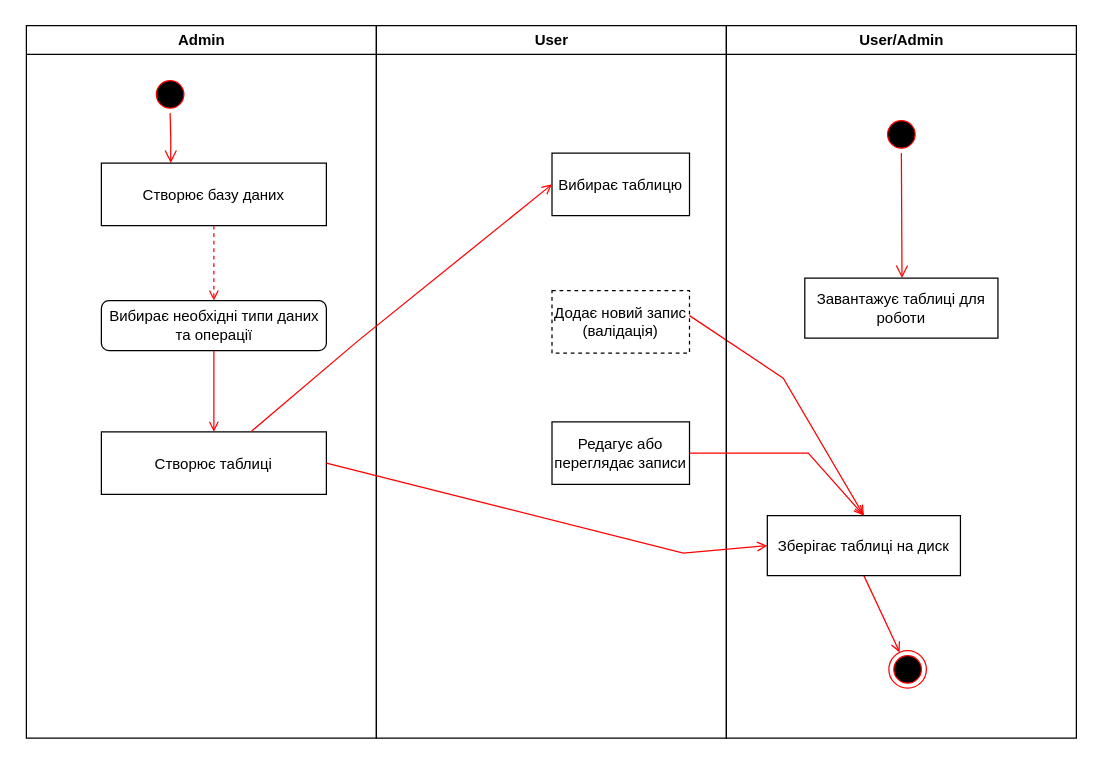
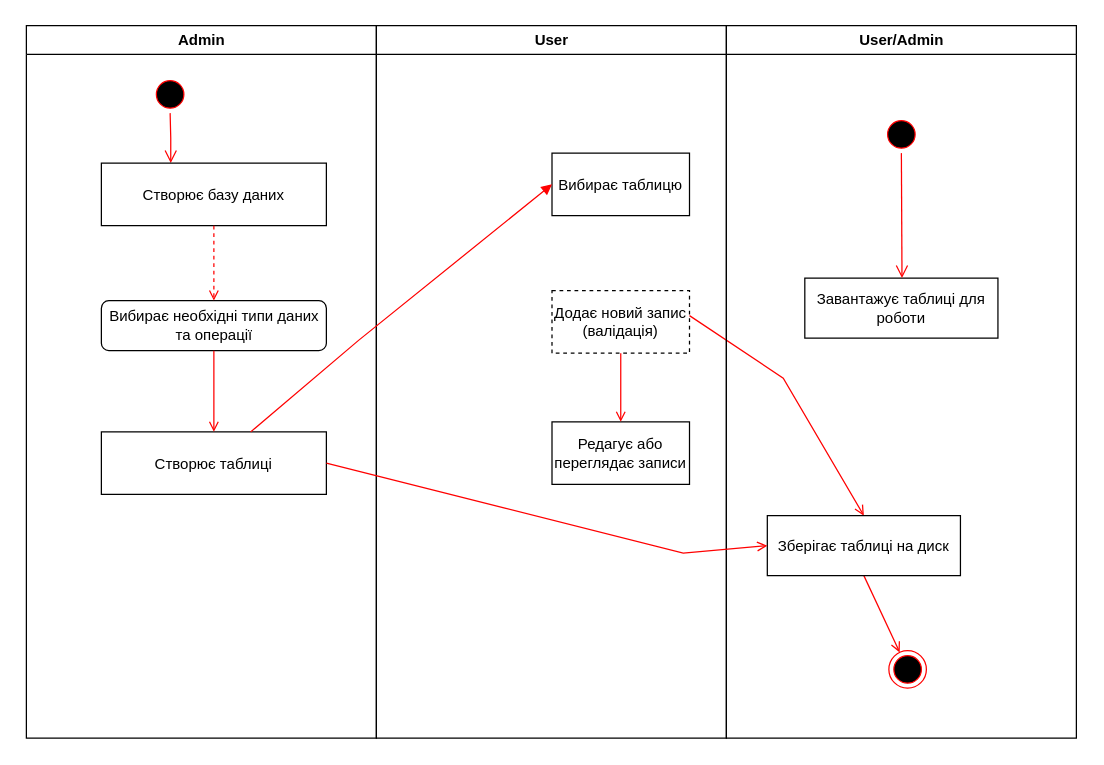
  <mxCell id="0" />
  <mxCell id="1" parent="0" />
  <mxCell id="2" value="Admin" style="swimlane;whiteSpace=wrap" parent="1" vertex="1"><mxGeometry x="20.5" y="20" width="280" height="570" as="geometry" /></mxCell>
  <mxCell id="3" value="" style="ellipse;shape=startState;fillColor=#000000;strokeColor=#ff0000;" parent="2" vertex="1"><mxGeometry x="100" y="40" width="30" height="30" as="geometry" /></mxCell>
  <mxCell id="4" value="" style="edgeStyle=elbowEdgeStyle;elbow=horizontal;verticalAlign=bottom;endArrow=open;endSize=8;strokeColor=#FF0000;endFill=1;rounded=0" parent="2" source="3" target="5" edge="1"><mxGeometry x="100" y="40" as="geometry"><mxPoint x="115" y="110" as="targetPoint" /></mxGeometry></mxCell>
  <mxCell id="5" value="Створює базу даних" style="" parent="2" vertex="1"><mxGeometry x="60" y="110" width="180" height="50" as="geometry" /></mxCell>
  <mxCell id="6" value="Вибирає необхідні типи даних та операції" style="whiteSpace=wrap;rounded=1;" parent="2" vertex="1"><mxGeometry x="60" y="220" width="180" height="40" as="geometry" /></mxCell>
  <mxCell id="7" value="" style="endArrow=open;strokeColor=#FF0000;endFill=1;rounded=0;dashed=1;" parent="2" source="5" target="6" edge="1"><mxGeometry relative="1" as="geometry" /></mxCell>
  <mxCell id="8" value="Створює таблиці" style="" parent="2" vertex="1"><mxGeometry x="60" y="325" width="180" height="50" as="geometry" /></mxCell>
  <mxCell id="9" value="" style="endArrow=open;strokeColor=#FF0000;endFill=1;rounded=0" parent="2" source="6" target="8" edge="1"><mxGeometry relative="1" as="geometry" /></mxCell>
  <mxCell id="10" value="User" style="swimlane;whiteSpace=wrap" parent="1" vertex="1"><mxGeometry x="300.5" y="20" width="280" height="570" as="geometry" /></mxCell>
  <mxCell id="11" value="Вибирає таблицю" style="" parent="10" vertex="1"><mxGeometry x="140.5" y="102" width="110" height="50" as="geometry" /></mxCell>
  <mxCell id="12" value="Додає новий запис (валідація)" style="whiteSpace=wrap;dashed=1;" parent="10" vertex="1"><mxGeometry x="140.5" y="212" width="110" height="50" as="geometry" /></mxCell>
  <mxCell id="13" value="Редагує або переглядає записи" style="whiteSpace=wrap;" parent="10" vertex="1"><mxGeometry x="140.5" y="317" width="110" height="50" as="geometry" /></mxCell>
+ <mxCell id="14" value="" style="endArrow=open;strokeColor=#FF0000;endFill=1;rounded=0" parent="10" source="12" target="13" edge="1"><mxGeometry relative="1" as="geometry" /></mxCell>
  <mxCell id="15" value="" style="endArrow=open;strokeColor=#FF0000;endFill=1;rounded=0;exitX=1;exitY=0.5;exitDx=0;exitDy=0;entryX=0.5;entryY=0;entryDx=0;entryDy=0;" edge="1" parent="10" target="19"><mxGeometry relative="1" as="geometry"><mxPoint x="250.5" y="232" as="sourcePoint" /><mxPoint x="424.5" y="272" as="targetPoint" /><Array as="points"><mxPoint x="325.5" y="282" /></Array></mxGeometry></mxCell>
  <mxCell id="16" value="User/Admin" style="swimlane;whiteSpace=wrap" parent="1" vertex="1"><mxGeometry x="580.5" y="20" width="280" height="570" as="geometry" /></mxCell>
  <mxCell id="17" value="" style="ellipse;shape=endState;fillColor=#000000;strokeColor=#ff0000" parent="16" vertex="1"><mxGeometry x="130" y="500" width="30" height="30" as="geometry" /></mxCell>
  <mxCell id="18" value="" style="endArrow=open;strokeColor=#FF0000;endFill=1;rounded=0;exitX=0.5;exitY=1;exitDx=0;exitDy=0;" parent="16" source="19" target="17" edge="1"><mxGeometry relative="1" as="geometry"><mxPoint x="145" y="455" as="sourcePoint" /></mxGeometry></mxCell>
  <mxCell id="19" value="Зберігає таблиці на диск" style="" vertex="1" parent="16"><mxGeometry x="32.75" y="392" width="154.5" height="48" as="geometry" /></mxCell>
  <mxCell id="20" value="Завантажує таблиці для роботи" style="whiteSpace=wrap;" vertex="1" parent="16"><mxGeometry x="62.75" y="202" width="154.5" height="48" as="geometry" /></mxCell>
  <mxCell id="21" value="" style="ellipse;shape=startState;fillColor=#000000;strokeColor=#ff0000;" vertex="1" parent="16"><mxGeometry x="125" y="72" width="30" height="30" as="geometry" /></mxCell>
  <mxCell id="22" value="" style="edgeStyle=elbowEdgeStyle;elbow=horizontal;verticalAlign=bottom;endArrow=open;endSize=8;strokeColor=#FF0000;endFill=1;rounded=0;exitX=0.5;exitY=1;exitDx=0;exitDy=0;entryX=0.5;entryY=0;entryDx=0;entryDy=0;" edge="1" parent="16" source="21" target="20"><mxGeometry x="-684.5" y="-108" as="geometry"><mxPoint x="139.75" y="132" as="targetPoint" /><mxPoint x="139.75" y="92" as="sourcePoint" /></mxGeometry></mxCell>
- <mxCell id="23" value="" style="endArrow=open;strokeColor=#FF0000;endFill=1;rounded=0;entryX=0;entryY=0.5;entryDx=0;entryDy=0;" parent="1" source="8" target="11" edge="1"><mxGeometry relative="1" as="geometry"><Array as="points"><mxPoint x="286" y="272" /></Array></mxGeometry></mxCell>
+ <mxCell id="23" value="" style="endArrow=block;strokeColor=#FF0000;endFill=1;rounded=0;entryX=0;entryY=0.5;entryDx=0;entryDy=0;" parent="1" source="8" target="11" edge="1"><mxGeometry relative="1" as="geometry"><Array as="points"><mxPoint x="286" y="272" /></Array></mxGeometry></mxCell>
  <mxCell id="24" value="" style="endArrow=open;strokeColor=#FF0000;endFill=1;rounded=0;exitX=1;exitY=0.5;exitDx=0;exitDy=0;entryX=0;entryY=0.5;entryDx=0;entryDy=0;" edge="1" parent="1" source="8" target="19"><mxGeometry relative="1" as="geometry"><mxPoint x="206" y="432" as="sourcePoint" /><mxPoint x="206" y="487" as="targetPoint" /><Array as="points"><mxPoint x="546" y="442" /></Array></mxGeometry></mxCell>
- <mxCell id="25" value="" style="endArrow=open;strokeColor=#FF0000;endFill=1;rounded=0;exitX=1;exitY=0.5;exitDx=0;exitDy=0;entryX=0.5;entryY=0;entryDx=0;entryDy=0;" edge="1" parent="1" source="13" target="19"><mxGeometry relative="1" as="geometry"><mxPoint x="556" y="362" as="sourcePoint" /><mxPoint x="943" y="418" as="targetPoint" /><Array as="points"><mxPoint x="646" y="362" /></Array></mxGeometry></mxCell>
